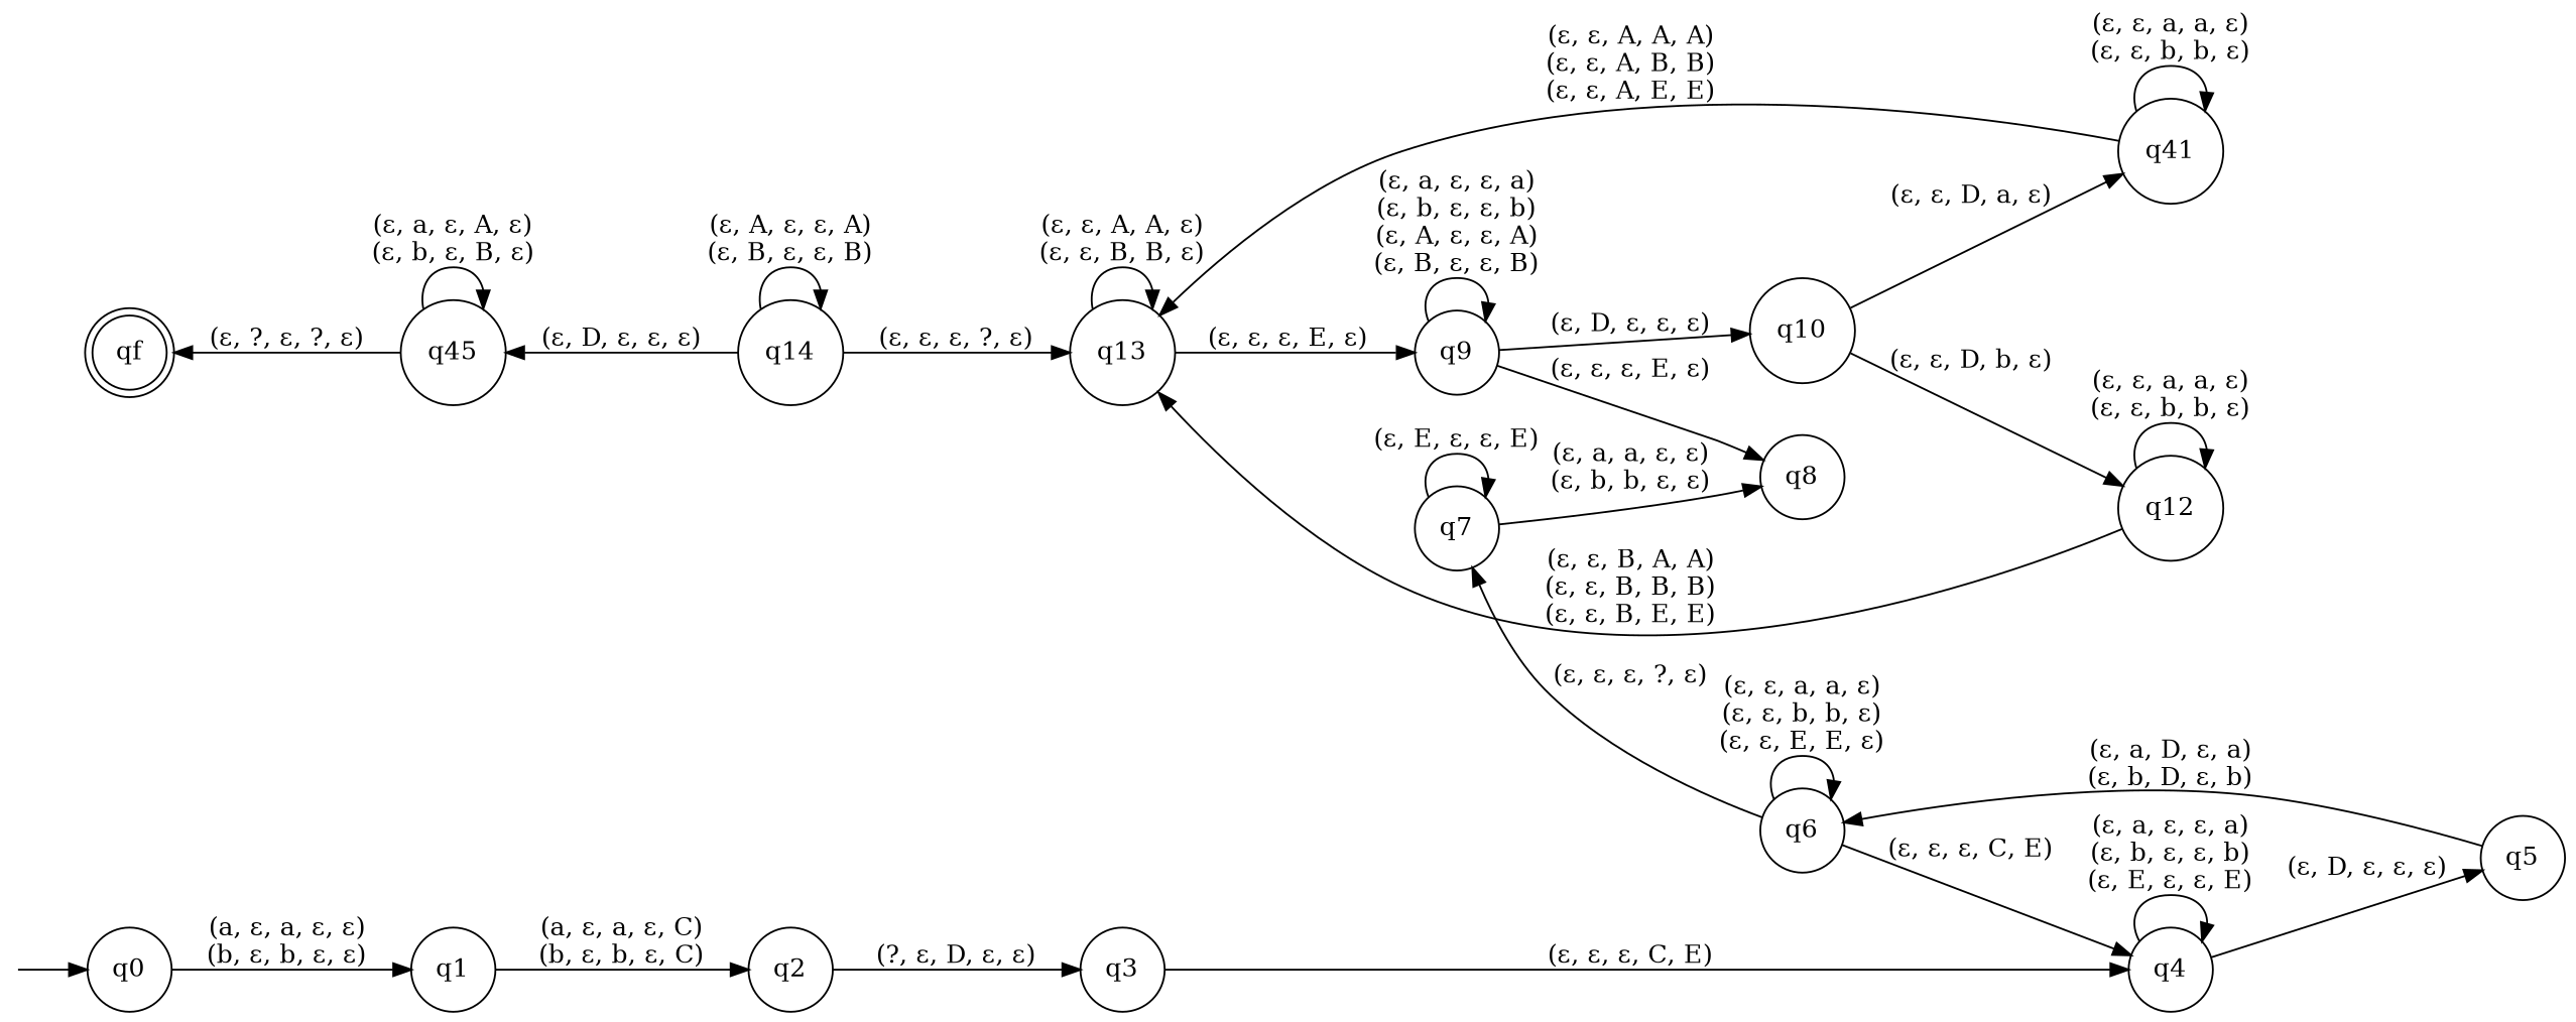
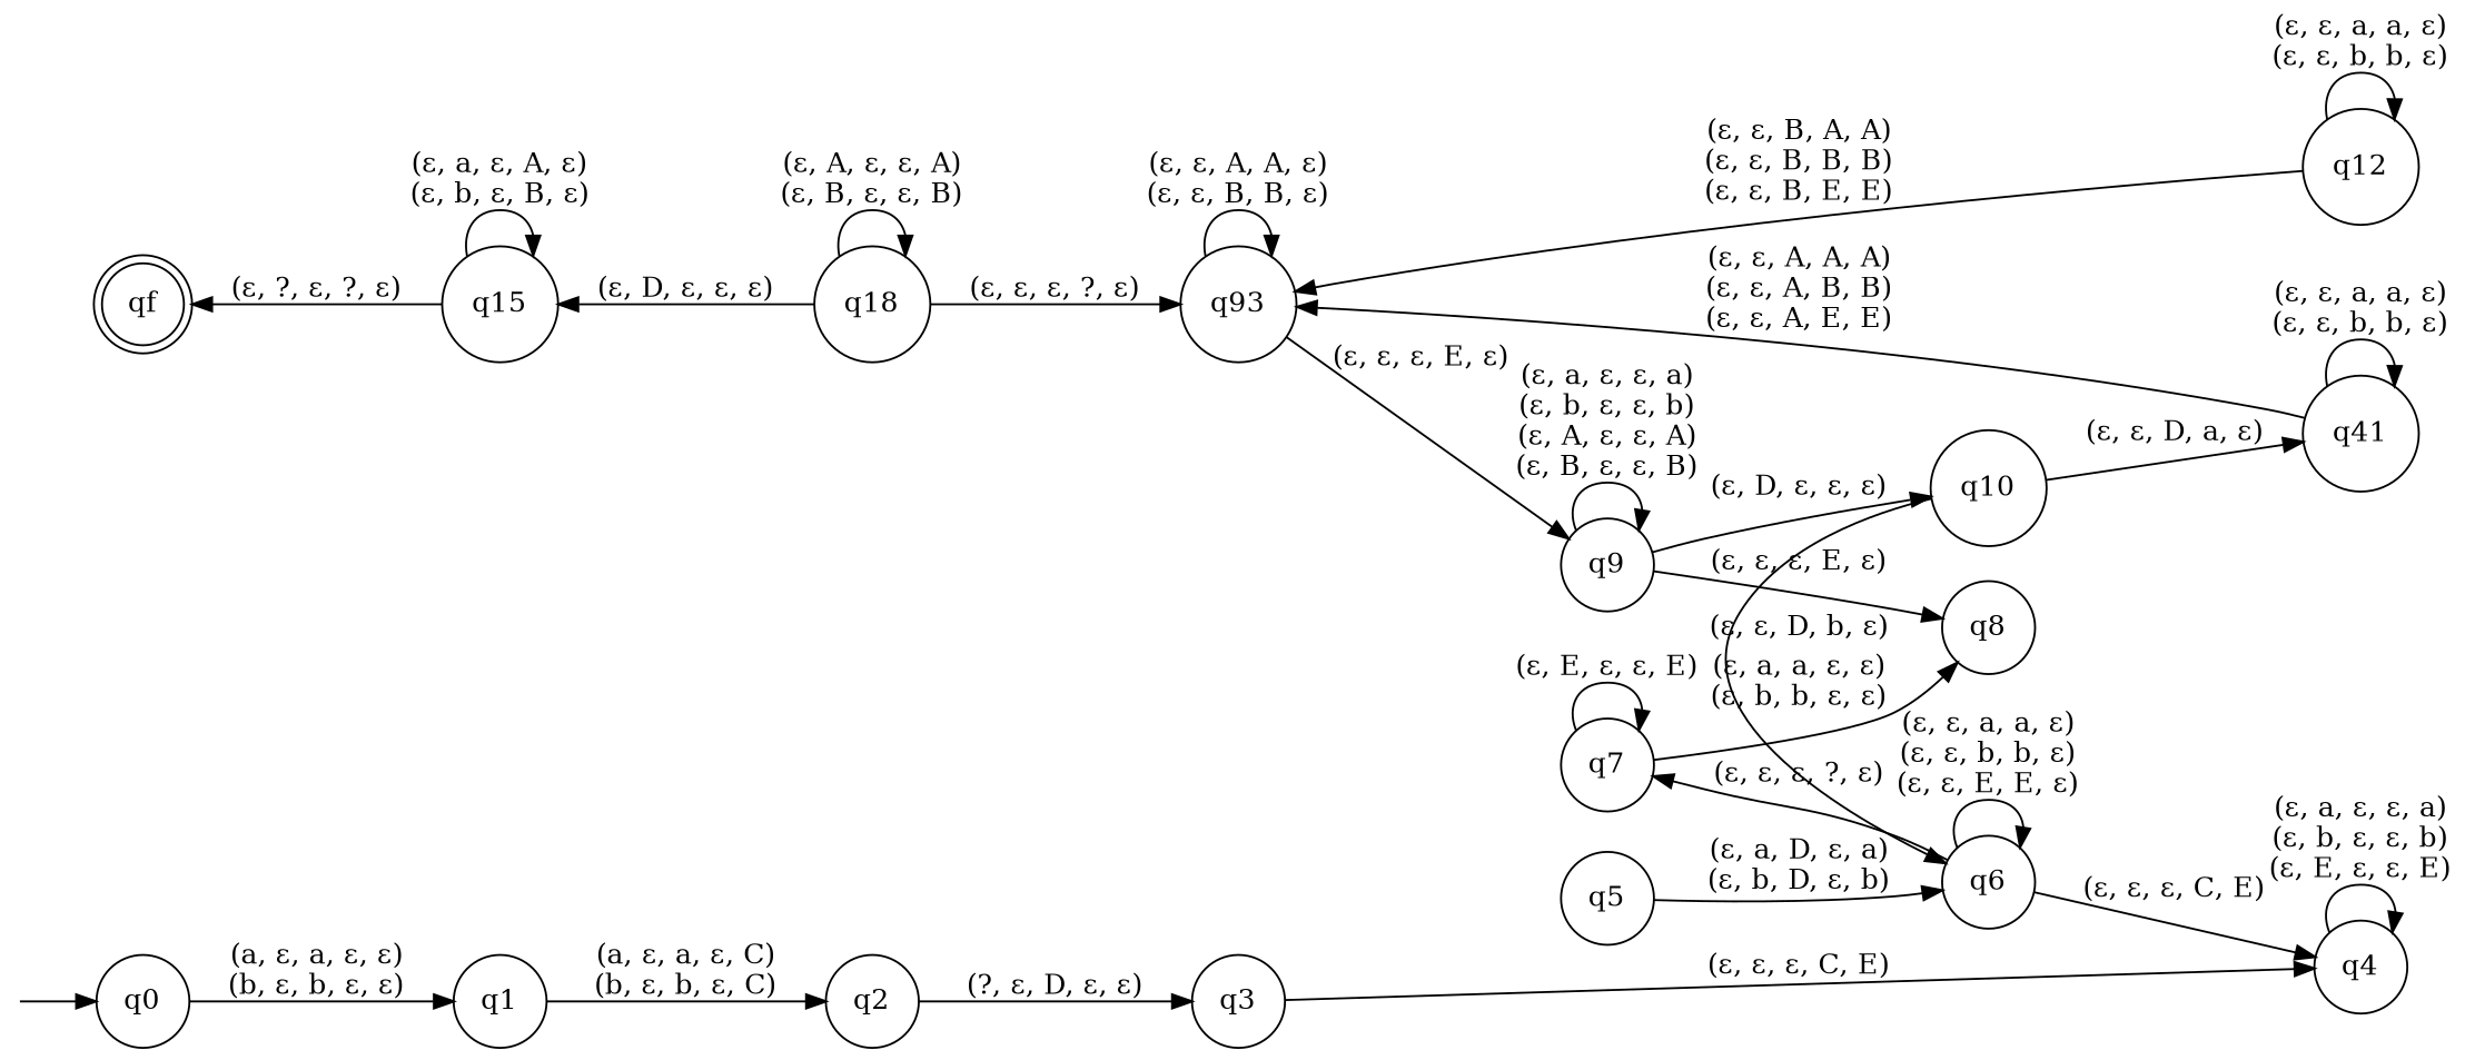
  digraph {
    labeldistance=2.1
    rankdir=LR
    node [color=black fontcolor=black shape=circle]
    qf [shape=doublecircle]
    q0
    q1
-   q15 [label=q45]
-   q14
+   q15
+   q14 [label=q18]
    q2
-   q13
+   q13 [label=q93]
    q3
    n9 [label=q41]
    q12
    q4
    q10
    q6
    q9
    q7
    q5
    q8
    start [color=white fontcolor=white shape=point]
    subgraph sub_1 {
      rank=same
      qf
      q0
    }
    subgraph sub_2 {
      rank=same
      q1
      q15
    }
    subgraph sub_3 {
      rank=same
      q14
      q2
    }
    subgraph sub_4 {
      rank=same
      q13
      q3
    }
    subgraph sub_5 {
      rank=same
      n9
      q12
      q4
    }
    subgraph sub_6 {
      rank=same
      q10
      q6
    }
    subgraph sub_7 {
      rank=same
      q9
      q7
    }
    q0 -> q1 [label="(a, &epsilon;, a, &epsilon;, &epsilon;)\n(b, &epsilon;, b, &epsilon;, &epsilon;)"]
    q1 -> q2 [label="(a, &epsilon;, a, &epsilon;, C)\n(b, &epsilon;, b, &epsilon;, C)"]
    q15 -> qf [label="(&epsilon;, ?, &epsilon;, ?, &epsilon;)"]
    q15 -> q15 [label="(&epsilon;, a, &epsilon;, A, &epsilon;)\n(&epsilon;, b, &epsilon;, B, &epsilon;)"]
    q14 -> q15 [label="(&epsilon;, D, &epsilon;, &epsilon;, &epsilon;)"]
    q14 -> q14 [label="(&epsilon;, A, &epsilon;, &epsilon;, A)\n(&epsilon;, B, &epsilon;, &epsilon;, B)"]
    q14 -> q13 [label="(&epsilon;, &epsilon;, &epsilon;, ?, &epsilon;)"]
    q2 -> q3 [label="(?, &epsilon;, D, &epsilon;, &epsilon;)"]
    q13 -> q13 [label="(&epsilon;, &epsilon;, A, A, &epsilon;)\n(&epsilon;, &epsilon;, B, B, &epsilon;)"]
    q13 -> q9 [label="(&epsilon;, &epsilon;, &epsilon;, E, &epsilon;)"]
    q3 -> q4 [label="(&epsilon;, &epsilon;, &epsilon;, C, E)"]
    n9 -> q13 [label="(&epsilon;, &epsilon;, A, A, A)\n(&epsilon;, &epsilon;, A, B, B)\n(&epsilon;, &epsilon;, A, E, E)"]
    n9 -> n9 [label="(&epsilon;, &epsilon;, a, a, &epsilon;)\n(&epsilon;, &epsilon;, b, b, &epsilon;)"]
    q12 -> q13 [label="(&epsilon;, &epsilon;, B, A, A)\n(&epsilon;, &epsilon;, B, B, B)\n(&epsilon;, &epsilon;, B, E, E)"]
    q12 -> q12 [label="(&epsilon;, &epsilon;, a, a, &epsilon;)\n(&epsilon;, &epsilon;, b, b, &epsilon;)"]
    q4 -> q4 [label="(&epsilon;, a, &epsilon;, &epsilon;, a)\n(&epsilon;, b, &epsilon;, &epsilon;, b)\n(&epsilon;, E, &epsilon;, &epsilon;, E)"]
-   q4 -> q5 [label="(&epsilon;, D, &epsilon;, &epsilon;, &epsilon;)"]
    q10 -> n9 [label="(&epsilon;, &epsilon;, D, a, &epsilon;)"]
-   q10 -> q12 [label="(&epsilon;, &epsilon;, D, b, &epsilon;)"]
+   q10 -> q6 [label="(&epsilon;, &epsilon;, D, b, &epsilon;)"]
    q6 -> q4 [label="(&epsilon;, &epsilon;, &epsilon;, C, E)"]
    q6 -> q6 [label="(&epsilon;, &epsilon;, a, a, &epsilon;)\n(&epsilon;, &epsilon;, b, b, &epsilon;)\n(&epsilon;, &epsilon;, E, E, &epsilon;)"]
    q6 -> q7 [label="(&epsilon;, &epsilon;, &epsilon;, ?, &epsilon;)"]
    q9 -> q10 [label="(&epsilon;, D, &epsilon;, &epsilon;, &epsilon;)"]
    q9 -> q9 [label="(&epsilon;, a, &epsilon;, &epsilon;, a)\n(&epsilon;, b, &epsilon;, &epsilon;, b)\n(&epsilon;, A, &epsilon;, &epsilon;, A)\n(&epsilon;, B, &epsilon;, &epsilon;, B)"]
    q9 -> q8 [label="(&epsilon;, &epsilon;, &epsilon;, E, &epsilon;)"]
    q7 -> q7 [label="(&epsilon;, E, &epsilon;, &epsilon;, E)"]
    q7 -> q8 [label="(&epsilon;, a, a, &epsilon;, &epsilon;)\n(&epsilon;, b, b, &epsilon;, &epsilon;)"]
    q5 -> q6 [label="(&epsilon;, a, D, &epsilon;, a)\n(&epsilon;, b, D, &epsilon;, b)"]
    start -> q0
  }
